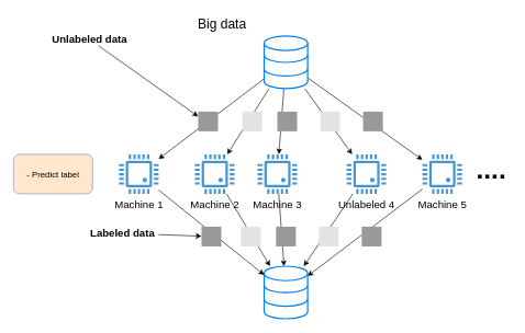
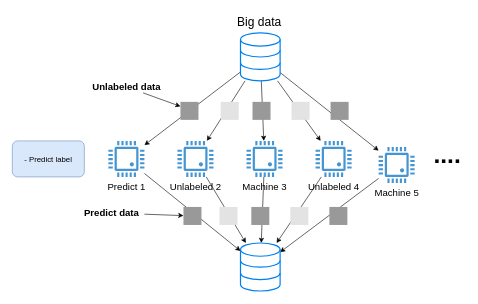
  <mxCell id="0" />
  <mxCell id="1" parent="0" />
  <mxCell id="2" style="rounded=0;orthogonalLoop=1;jettySize=auto;html=1;fontSize=16;" parent="1" source="7" target="10" edge="1"><mxGeometry relative="1" as="geometry" /></mxCell>
  <mxCell id="3" style="edgeStyle=none;rounded=0;orthogonalLoop=1;jettySize=auto;html=1;fontSize=16;" parent="1" source="7" target="11" edge="1"><mxGeometry relative="1" as="geometry" /></mxCell>
  <mxCell id="4" style="edgeStyle=none;rounded=0;orthogonalLoop=1;jettySize=auto;html=1;fontSize=16;" parent="1" source="7" target="12" edge="1"><mxGeometry relative="1" as="geometry" /></mxCell>
  <mxCell id="5" style="edgeStyle=none;rounded=0;orthogonalLoop=1;jettySize=auto;html=1;fontSize=16;" parent="1" source="7" target="13" edge="1"><mxGeometry relative="1" as="geometry" /></mxCell>
  <mxCell id="6" style="edgeStyle=none;rounded=0;orthogonalLoop=1;jettySize=auto;html=1;fontSize=16;" parent="1" source="7" target="14" edge="1"><mxGeometry relative="1" as="geometry" /></mxCell>
  <mxCell id="7" value="" style="html=1;verticalLabelPosition=bottom;align=center;labelBackgroundColor=#ffffff;verticalAlign=top;strokeWidth=2;strokeColor=#0080F0;shadow=0;dashed=0;shape=mxgraph.ios7.icons.data;" parent="1" vertex="1"><mxGeometry x="400" y="54" width="65.97" height="80" as="geometry" /></mxCell>
  <mxCell id="8" style="edgeStyle=none;rounded=0;orthogonalLoop=1;jettySize=auto;html=1;entryX=0;entryY=0.25;entryDx=0;entryDy=0;startArrow=none;startFill=0;fontSize=41;" edge="1" parent="1" source="9" target="15"><mxGeometry relative="1" as="geometry" /></mxCell>
- <mxCell id="9" value="Unlabeled data" style="text;html=1;align=center;verticalAlign=middle;resizable=0;points=[];autosize=1;fontSize=16;fontStyle=1" parent="1" vertex="1"><mxGeometry x="70" y="49" width="130" height="20" as="geometry" /></mxCell>
- <mxCell id="10" value="Machine 1" style="pointerEvents=1;shadow=0;dashed=0;html=1;strokeColor=none;fillColor=#4495D1;labelPosition=center;verticalLabelPosition=bottom;verticalAlign=top;align=center;outlineConnect=0;shape=mxgraph.veeam.cpu;fontSize=16;" parent="1" vertex="1"><mxGeometry x="180" y="234" width="60" height="60" as="geometry" /></mxCell>
- <mxCell id="11" value="Machine 2" style="pointerEvents=1;shadow=0;dashed=0;html=1;strokeColor=none;fillColor=#4495D1;labelPosition=center;verticalLabelPosition=bottom;verticalAlign=top;align=center;outlineConnect=0;shape=mxgraph.veeam.cpu;fontSize=16;" parent="1" vertex="1"><mxGeometry x="295" y="234" width="60" height="60" as="geometry" /></mxCell>
- <mxCell id="12" value="Machine 3" style="pointerEvents=1;shadow=0;dashed=0;html=1;strokeColor=none;fillColor=#4495D1;labelPosition=center;verticalLabelPosition=bottom;verticalAlign=top;align=center;outlineConnect=0;shape=mxgraph.veeam.cpu;fontSize=16;" parent="1" vertex="1"><mxGeometry x="390" y="234" width="60" height="60" as="geometry" /></mxCell>
+ <mxCell id="9" value="Unlabeled data" style="text;html=1;align=center;verticalAlign=middle;resizable=0;points=[];autosize=1;fontSize=16;fontStyle=1" parent="1" vertex="1"><mxGeometry x="145" y="134" width="130" height="20" as="geometry" /></mxCell>
+ <mxCell id="10" value="Predict 1" style="pointerEvents=1;shadow=0;dashed=0;html=1;strokeColor=none;fillColor=#4495D1;labelPosition=center;verticalLabelPosition=bottom;verticalAlign=top;align=center;outlineConnect=0;shape=mxgraph.veeam.cpu;fontSize=16;" parent="1" vertex="1"><mxGeometry x="180" y="234" width="60" height="60" as="geometry" /></mxCell>
+ <mxCell id="11" value="Unlabeled 2" style="pointerEvents=1;shadow=0;dashed=0;html=1;strokeColor=none;fillColor=#4495D1;labelPosition=center;verticalLabelPosition=bottom;verticalAlign=top;align=center;outlineConnect=0;shape=mxgraph.veeam.cpu;fontSize=16;" parent="1" vertex="1"><mxGeometry x="295" y="234" width="60" height="60" as="geometry" /></mxCell>
+ <mxCell id="12" value="Machine 3" style="pointerEvents=1;shadow=0;dashed=0;html=1;strokeColor=none;fillColor=#4495D1;labelPosition=center;verticalLabelPosition=bottom;verticalAlign=top;align=center;outlineConnect=0;shape=mxgraph.veeam.cpu;fontSize=16;" parent="1" vertex="1"><mxGeometry x="410" y="234" width="60" height="60" as="geometry" /></mxCell>
  <mxCell id="13" value="Unlabeled 4" style="pointerEvents=1;shadow=0;dashed=0;html=1;strokeColor=none;fillColor=#4495D1;labelPosition=center;verticalLabelPosition=bottom;verticalAlign=top;align=center;outlineConnect=0;shape=mxgraph.veeam.cpu;fontSize=16;" parent="1" vertex="1"><mxGeometry x="525" y="234" width="60" height="60" as="geometry" /></mxCell>
- <mxCell id="14" value="Machine 5" style="pointerEvents=1;shadow=0;dashed=0;html=1;strokeColor=none;fillColor=#4495D1;labelPosition=center;verticalLabelPosition=bottom;verticalAlign=top;align=center;outlineConnect=0;shape=mxgraph.veeam.cpu;fontSize=16;" parent="1" vertex="1"><mxGeometry x="640" y="234" width="60" height="60" as="geometry" /></mxCell>
+ <mxCell id="14" value="Machine 5" style="pointerEvents=1;shadow=0;dashed=0;html=1;strokeColor=none;fillColor=#4495D1;labelPosition=center;verticalLabelPosition=bottom;verticalAlign=top;align=center;outlineConnect=0;shape=mxgraph.veeam.cpu;fontSize=16;" parent="1" vertex="1"><mxGeometry x="630" y="244" width="60" height="60" as="geometry" /></mxCell>
  <mxCell id="15" value="" style="rounded=0;whiteSpace=wrap;html=1;fontSize=16;fillColor=#999999;strokeColor=none;aspect=fixed;" parent="1" vertex="1"><mxGeometry x="300" y="169" width="30" height="30" as="geometry" /></mxCell>
  <mxCell id="16" value="" style="rounded=0;whiteSpace=wrap;html=1;fontSize=16;fillColor=#E3E3E3;strokeColor=none;aspect=fixed;" parent="1" vertex="1"><mxGeometry x="367" y="169" width="30" height="30" as="geometry" /></mxCell>
  <mxCell id="17" value="" style="rounded=0;whiteSpace=wrap;html=1;fontSize=16;fillColor=#999999;strokeColor=none;aspect=fixed;" parent="1" vertex="1"><mxGeometry x="420" y="169" width="30" height="30" as="geometry" /></mxCell>
  <mxCell id="18" value="" style="rounded=0;whiteSpace=wrap;html=1;fontSize=16;fillColor=#E3E3E3;strokeColor=none;aspect=fixed;" parent="1" vertex="1"><mxGeometry x="485" y="169" width="30" height="30" as="geometry" /></mxCell>
  <mxCell id="19" value="" style="rounded=0;whiteSpace=wrap;html=1;fontSize=16;fillColor=#999999;strokeColor=none;aspect=fixed;" parent="1" vertex="1"><mxGeometry x="550" y="169" width="30" height="30" as="geometry" /></mxCell>
- <mxCell id="20" value="- Predict label" style="rounded=1;whiteSpace=wrap;html=1;fillColor=#ffe6cc;fontSize=13;strokeColor=#6c8ebf;" parent="1" vertex="1"><mxGeometry x="20" y="234" width="120" height="60" as="geometry" /></mxCell>
+ <mxCell id="20" value="- Predict label" style="rounded=1;whiteSpace=wrap;html=1;fillColor=#dae8fc;fontSize=13;strokeColor=#6c8ebf;" parent="1" vertex="1"><mxGeometry x="20" y="234" width="120" height="60" as="geometry" /></mxCell>
  <mxCell id="21" value="...." style="text;html=1;align=center;verticalAlign=middle;resizable=0;points=[];autosize=1;fontSize=41;fontStyle=1" parent="1" vertex="1"><mxGeometry x="714" y="233" width="60" height="50" as="geometry" /></mxCell>
  <mxCell id="22" style="edgeStyle=none;rounded=0;orthogonalLoop=1;jettySize=auto;html=1;startArrow=classic;startFill=1;fontSize=41;endArrow=none;endFill=0;" edge="1" parent="1" source="27" target="11"><mxGeometry relative="1" as="geometry" /></mxCell>
  <mxCell id="23" style="edgeStyle=none;rounded=0;orthogonalLoop=1;jettySize=auto;html=1;startArrow=classic;startFill=1;fontSize=41;endArrow=none;endFill=0;" edge="1" parent="1" source="27" target="12"><mxGeometry relative="1" as="geometry" /></mxCell>
  <mxCell id="24" style="edgeStyle=none;rounded=0;orthogonalLoop=1;jettySize=auto;html=1;startArrow=classic;startFill=1;fontSize=41;endArrow=none;endFill=0;" edge="1" parent="1" source="27" target="13"><mxGeometry relative="1" as="geometry" /></mxCell>
  <mxCell id="25" style="edgeStyle=none;rounded=0;orthogonalLoop=1;jettySize=auto;html=1;startArrow=classic;startFill=1;fontSize=41;endArrow=none;endFill=0;" edge="1" parent="1" source="27" target="10"><mxGeometry relative="1" as="geometry" /></mxCell>
  <mxCell id="26" style="edgeStyle=none;rounded=0;orthogonalLoop=1;jettySize=auto;html=1;startArrow=classic;startFill=1;fontSize=41;endArrow=none;endFill=0;" edge="1" parent="1" source="27" target="14"><mxGeometry relative="1" as="geometry" /></mxCell>
  <mxCell id="27" value="" style="html=1;verticalLabelPosition=bottom;align=center;labelBackgroundColor=#ffffff;verticalAlign=top;strokeWidth=2;strokeColor=#0080F0;shadow=0;dashed=0;shape=mxgraph.ios7.icons.data;" vertex="1" parent="1"><mxGeometry x="400" y="404" width="65.97" height="80" as="geometry" /></mxCell>
  <mxCell id="28" value="" style="rounded=0;whiteSpace=wrap;html=1;fontSize=16;fillColor=#999999;strokeColor=none;aspect=fixed;" vertex="1" parent="1"><mxGeometry x="305" y="344" width="30" height="30" as="geometry" /></mxCell>
  <mxCell id="29" style="edgeStyle=none;rounded=0;orthogonalLoop=1;jettySize=auto;html=1;startArrow=none;startFill=0;endArrow=classic;endFill=1;fontSize=41;" edge="1" parent="1" source="30" target="28"><mxGeometry relative="1" as="geometry" /></mxCell>
- <mxCell id="30" value="Labeled data" style="text;html=1;align=center;verticalAlign=middle;resizable=0;points=[];autosize=1;fontSize=16;fontStyle=1" vertex="1" parent="1"><mxGeometry x="130" y="344" width="110" height="20" as="geometry" /></mxCell>
+ <mxCell id="30" value="Predict data" style="text;html=1;align=center;verticalAlign=middle;resizable=0;points=[];autosize=1;fontSize=16;fontStyle=1" vertex="1" parent="1"><mxGeometry x="130" y="344" width="110" height="20" as="geometry" /></mxCell>
  <mxCell id="31" value="" style="rounded=0;whiteSpace=wrap;html=1;fontSize=16;fillColor=#E3E3E3;strokeColor=none;aspect=fixed;" vertex="1" parent="1"><mxGeometry x="365" y="344" width="30" height="30" as="geometry" /></mxCell>
  <mxCell id="32" value="" style="rounded=0;whiteSpace=wrap;html=1;fontSize=16;fillColor=#999999;strokeColor=none;aspect=fixed;" vertex="1" parent="1"><mxGeometry x="418" y="344" width="30" height="30" as="geometry" /></mxCell>
  <mxCell id="33" value="" style="rounded=0;whiteSpace=wrap;html=1;fontSize=16;fillColor=#E3E3E3;strokeColor=none;aspect=fixed;" vertex="1" parent="1"><mxGeometry x="483" y="344" width="30" height="30" as="geometry" /></mxCell>
  <mxCell id="34" value="" style="rounded=0;whiteSpace=wrap;html=1;fontSize=16;fillColor=#999999;strokeColor=none;aspect=fixed;" vertex="1" parent="1"><mxGeometry x="548" y="344" width="30" height="30" as="geometry" /></mxCell>
- <mxCell id="35" value="Big data" style="text;html=1;align=center;verticalAlign=middle;resizable=0;points=[];autosize=1;fontSize=20;" vertex="1" parent="1"><mxGeometry x="291" y="20" width="90" height="30" as="geometry" /></mxCell>
+ <mxCell id="35" value="Big data" style="text;html=1;align=center;verticalAlign=middle;resizable=0;points=[];autosize=1;fontSize=20;" vertex="1" parent="1"><mxGeometry x="386" y="20" width="90" height="30" as="geometry" /></mxCell>
